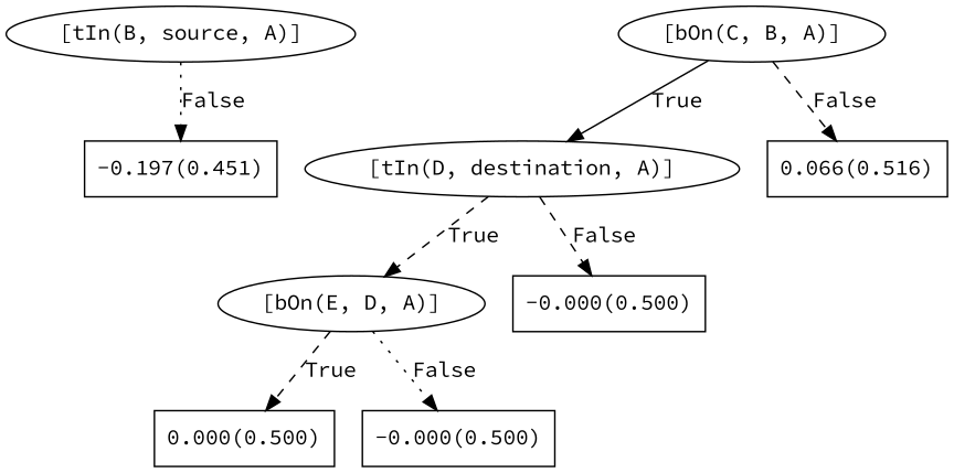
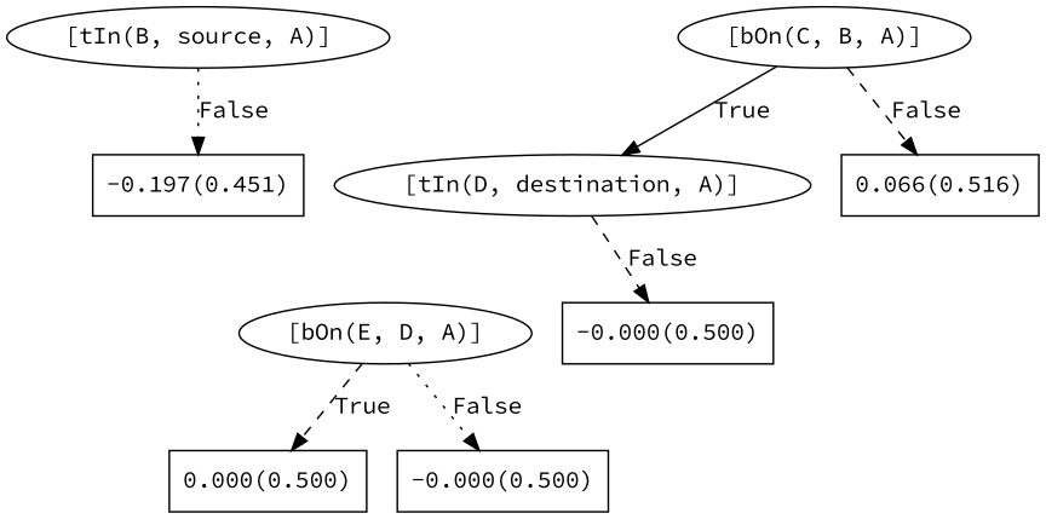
  digraph {
    fontname="Source Code Pro"
    node [fontname="Source Code Pro" shape=box]
    edge [fontname="Source Code Pro" style=dashed]
    n1 [label="[tIn(B, source, A)]" shape=""]
    n2 [label="-0.197(0.451)"]
    n3 [label="[bOn(C, B, A)]" shape=""]
    n4 [label="[tIn(D, destination, A)]" shape=""]
    n5 [label="0.066(0.516)"]
    n6 [label="[bOn(E, D, A)]" shape=""]
    n7 [label="-0.000(0.500)"]
    n8 [label="0.000(0.500)"]
    n9 [label="-0.000(0.500)"]
    n1 -> n2 [label=False style=dotted]
    n3 -> n4 [label=True style=solid]
    n3 -> n5 [label=False]
-   n4 -> n6 [label=True]
    n4 -> n7 [label=False]
    n6 -> n8 [label=True]
    n6 -> n9 [label=False style=dotted]
  }
